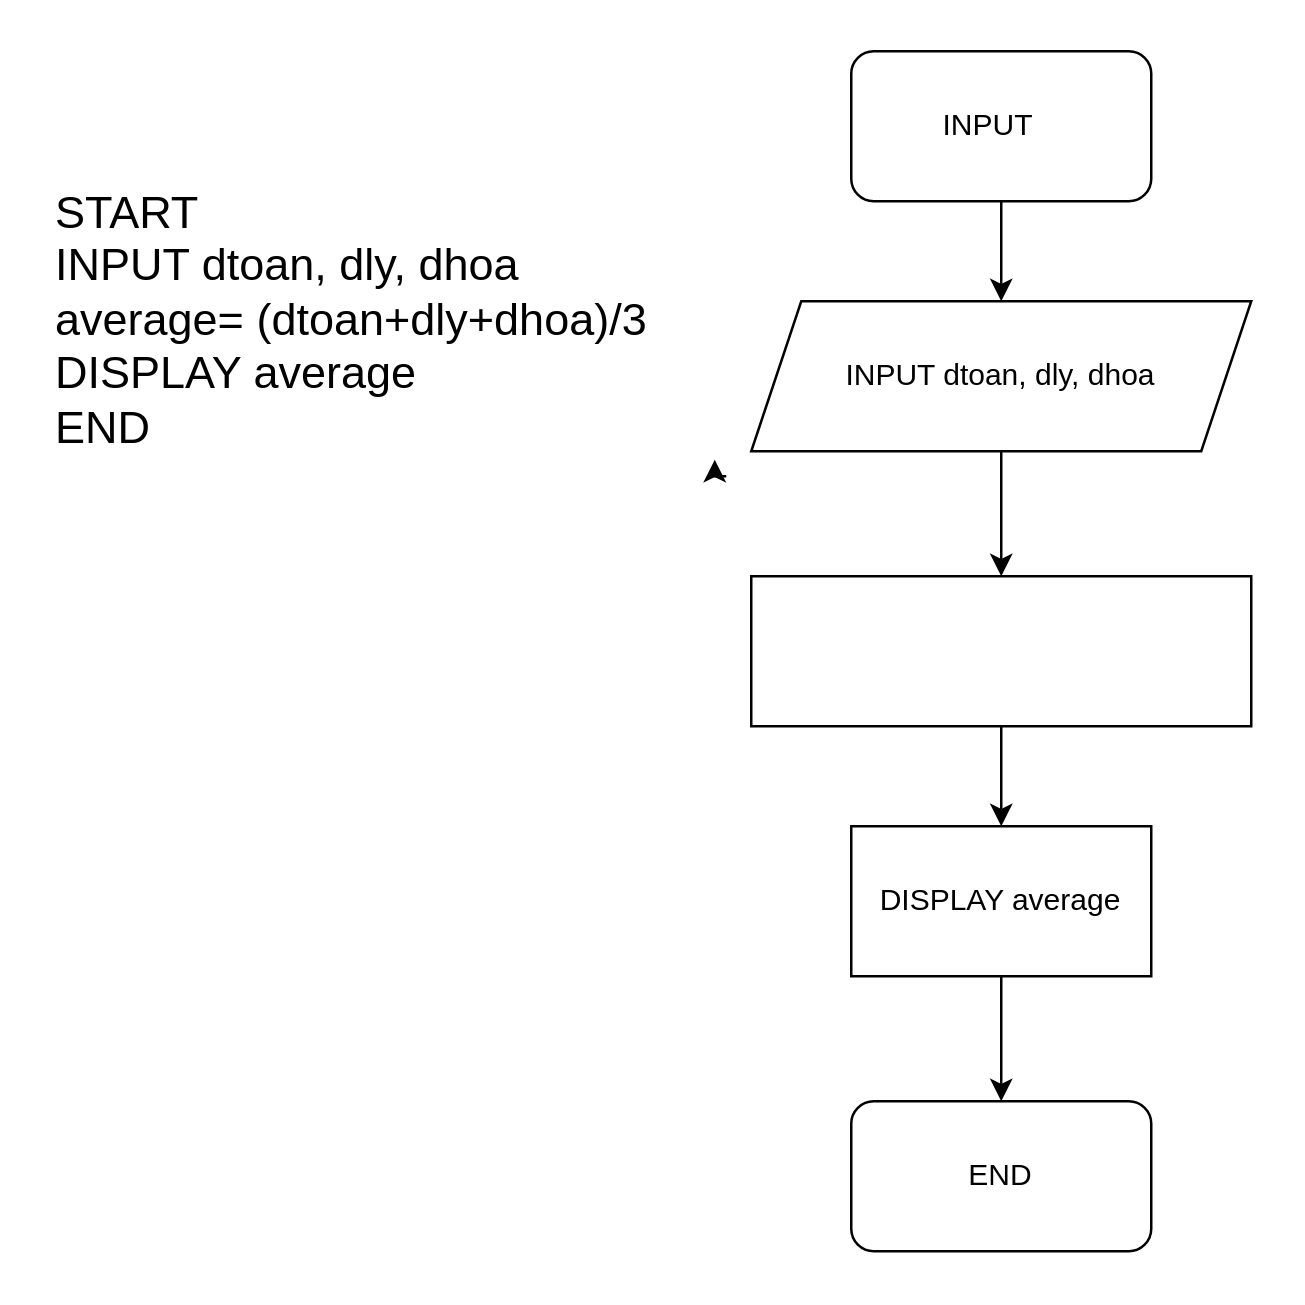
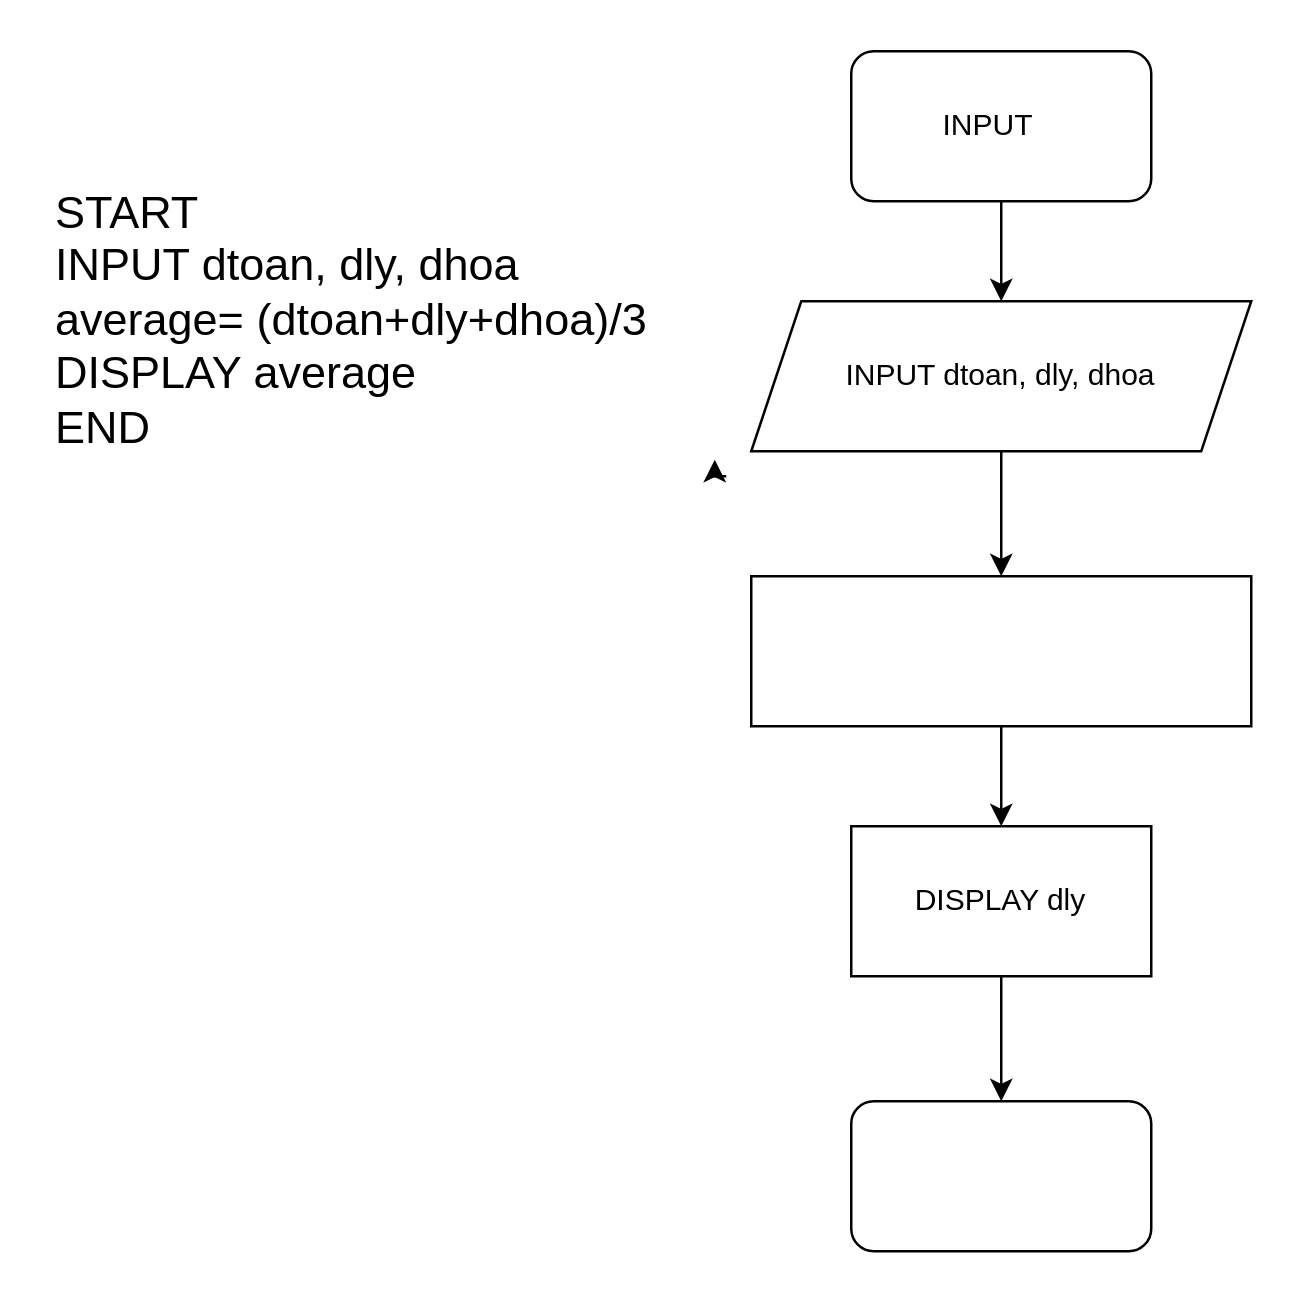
  <mxCell id="0" />
  <mxCell id="1" parent="0" />
  <mxCell id="2" value="" style="rounded=1;whiteSpace=wrap;html=1;" vertex="1" parent="1"><mxGeometry x="340" y="20" width="120" height="60" as="geometry" /></mxCell>
  <mxCell id="3" value="INPUT" style="text;html=1;align=center;verticalAlign=middle;whiteSpace=wrap;rounded=0;" vertex="1" parent="1"><mxGeometry x="365" y="35" width="60" height="30" as="geometry" /></mxCell>
  <mxCell id="4" value="&lt;font style=&quot;font-size: 18px;&quot;&gt;START&lt;/font&gt;&lt;div&gt;&lt;font style=&quot;font-size: 18px;&quot;&gt;INPUT dtoan, dly, dhoa&lt;/font&gt;&lt;/div&gt;&lt;div&gt;&lt;font style=&quot;font-size: 18px;&quot;&gt;average= (dtoan+dly+dhoa)/3&lt;/font&gt;&lt;/div&gt;&lt;div&gt;&lt;font style=&quot;font-size: 18px;&quot;&gt;DISPLAY average&lt;/font&gt;&lt;/div&gt;&lt;div&gt;&lt;font style=&quot;font-size: 18px;&quot;&gt;END&lt;/font&gt;&lt;/div&gt;" style="text;html=1;align=left;verticalAlign=middle;whiteSpace=wrap;rounded=0;fillColor=default;" vertex="1" parent="1"><mxGeometry x="20" y="65" width="270" height="125" as="geometry" /></mxCell>
  <mxCell id="5" style="edgeStyle=orthogonalEdgeStyle;rounded=0;orthogonalLoop=1;jettySize=auto;html=1;exitX=1;exitY=1;exitDx=0;exitDy=0;entryX=0.983;entryY=0.947;entryDx=0;entryDy=0;entryPerimeter=0;" edge="1" parent="1" source="4" target="4"><mxGeometry relative="1" as="geometry" /></mxCell>
  <mxCell id="6" style="edgeStyle=orthogonalEdgeStyle;rounded=0;orthogonalLoop=1;jettySize=auto;html=1;" edge="1" parent="1" source="7"><mxGeometry relative="1" as="geometry"><mxPoint x="400" y="230" as="targetPoint" /></mxGeometry></mxCell>
  <mxCell id="7" value="" style="shape=parallelogram;perimeter=parallelogramPerimeter;whiteSpace=wrap;html=1;fixedSize=1;" vertex="1" parent="1"><mxGeometry x="300" y="120" width="200" height="60" as="geometry" /></mxCell>
  <mxCell id="8" value="" style="endArrow=classic;html=1;rounded=0;exitX=0.5;exitY=1;exitDx=0;exitDy=0;entryX=0.5;entryY=0;entryDx=0;entryDy=0;" edge="1" parent="1" source="2" target="7"><mxGeometry width="50" height="50" relative="1" as="geometry"><mxPoint x="370" y="280" as="sourcePoint" /><mxPoint x="420" y="230" as="targetPoint" /></mxGeometry></mxCell>
  <mxCell id="9" value="INPUT dtoan, dly, dhoa" style="text;html=1;align=center;verticalAlign=middle;whiteSpace=wrap;rounded=0;" vertex="1" parent="1"><mxGeometry x="330" y="135" width="140" height="30" as="geometry" /></mxCell>
  <mxCell id="10" style="edgeStyle=orthogonalEdgeStyle;rounded=0;orthogonalLoop=1;jettySize=auto;html=1;" edge="1" parent="1" source="11" target="13"><mxGeometry relative="1" as="geometry"><mxPoint x="400" y="330" as="targetPoint" /></mxGeometry></mxCell>
  <mxCell id="11" value="" style="rounded=0;whiteSpace=wrap;html=1;" vertex="1" parent="1"><mxGeometry x="300" y="230" width="200" height="60" as="geometry" /></mxCell>
  <mxCell id="12" style="edgeStyle=orthogonalEdgeStyle;rounded=0;orthogonalLoop=1;jettySize=auto;html=1;entryX=0.5;entryY=0;entryDx=0;entryDy=0;" edge="1" parent="1" source="13" target="15"><mxGeometry relative="1" as="geometry" /></mxCell>
  <mxCell id="13" value="" style="rounded=0;whiteSpace=wrap;html=1;" vertex="1" parent="1"><mxGeometry x="340" y="330" width="120" height="60" as="geometry" /></mxCell>
- <mxCell id="14" value="DISPLAY average" style="text;html=1;align=center;verticalAlign=middle;whiteSpace=wrap;rounded=0;" vertex="1" parent="1"><mxGeometry x="340" y="345" width="120" height="30" as="geometry" /></mxCell>
+ <mxCell id="14" value="DISPLAY dly" style="text;html=1;align=center;verticalAlign=middle;whiteSpace=wrap;rounded=0;" vertex="1" parent="1"><mxGeometry x="340" y="345" width="120" height="30" as="geometry" /></mxCell>
  <mxCell id="15" value="" style="rounded=1;whiteSpace=wrap;html=1;" vertex="1" parent="1"><mxGeometry x="340" y="440" width="120" height="60" as="geometry" /></mxCell>
- <mxCell id="16" value="END" style="text;html=1;align=center;verticalAlign=middle;whiteSpace=wrap;rounded=0;" vertex="1" parent="1"><mxGeometry x="370" y="455" width="60" height="30" as="geometry" /></mxCell>
